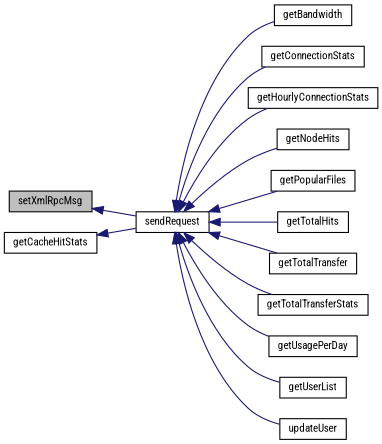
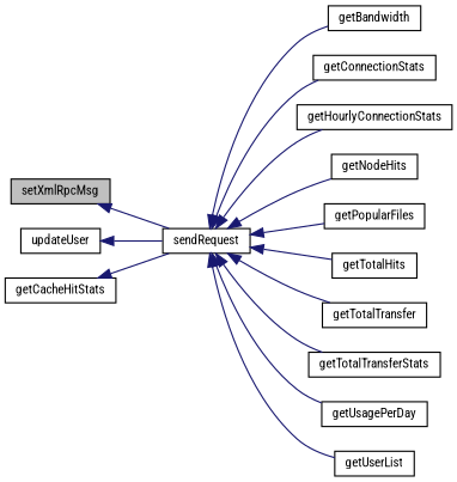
  digraph {
    fontname="Roboto Condensed"
    rankdir=LR
    node [color=black fillcolor=white fontname="Roboto Condensed" fontsize=10 shape=record style=filled]
    edge [color=midnightblue dir=back fontname="Roboto Condensed" fontsize=10 labelfontname=Helvetica labelfontsize=10 style=solid]
    n1 [fillcolor=grey75 fontcolor=black height=0.2 label=setXmlRpcMsg width=0.4]
    n2 [height=0.2 label=sendRequest width=0.4]
    n3 [height=0.2 label=getBandwidth width=0.4]
    n4 [height=0.2 label=getConnectionStats width=0.4]
    n5 [height=0.2 label=getHourlyConnectionStats width=0.4]
    n6 [height=0.2 label=getNodeHits width=0.4]
    n7 [height=0.2 label=getPopularFiles width=0.4]
    n8 [height=0.2 label=getTotalHits width=0.4]
    n9 [height=0.2 label=getTotalTransfer width=0.4]
    n10 [height=0.2 label=getTotalTransferStats width=0.4]
    n11 [height=0.2 label=getUsagePerDay width=0.4]
    n12 [height=0.2 label=getUserList width=0.4]
    n13 [height=0.2 label=updateUser width=0.4]
    n14 [height=0.2 label=getCacheHitStats width=0.4]
    n1 -> n2
    n2 -> n3
    n2 -> n4
    n2 -> n5
    n2 -> n6
    n2 -> n7
    n2 -> n8
    n2 -> n9
    n2 -> n10
    n2 -> n11
    n2 -> n12
-   n2 -> n13
+   n13 -> n2
    n14 -> n2
  }
